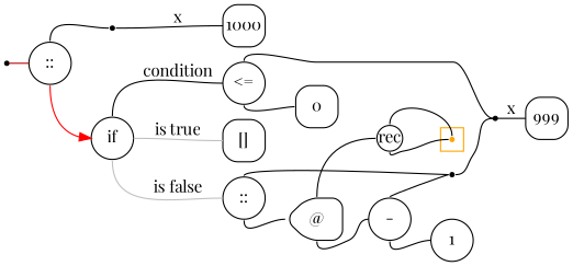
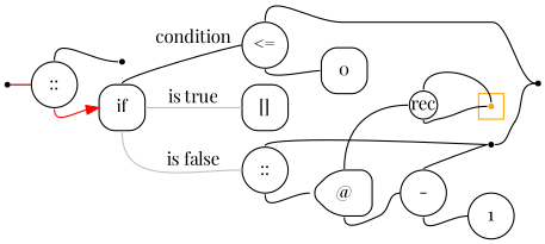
  digraph {
    fontname="Playfair Display"
    labeldistance=0
    nodesep=.175
    rankdir=LR
    ranksep=.175
    node [color="#000000" fixedsize=true fontname="Playfair Display" orientation=90 shape=circle style=rounded]
    edge [arrowhead=none arrowtail=none fontname="Playfair Display" headport=w tailport=n]
    ndcluster_nd117 [color=orange shape=point style=""]
    nd1 [shape=point color="" orientation="" style=""]
    n3 [label="::" orientation=""]
    n4 [label=" " shape=point color=""]
-   n5 [label=if orientation=""]
-   n6 [label=1000 shape=square]
+   n5 [label=if shape=square orientation=""]
    n7 [label="<=" orientation=""]
    n8 [label="[]" shape=square]
    n9 [label="::" orientation=""]
-   n10 [label=999 shape=square]
    n11 [height=.3 label=rec width=.3 orientation=""]
    n12 [label=0 shape=square]
    n13 [label=" " shape=point color=""]
    n14 [label="@" shape=house]
    n15 [label=" " shape=point color=""]
    n16 [label="-" orientation=""]
    n17 [label=1]
    subgraph cluster_1 {
      color=orange
      style=fill
      ndcluster_nd117
    }
    nd1 -> n3 [color="#b70000" tailport=e]
    n3 -> n4
    n3 -> n5 [arrowhead=normal color=red tailport=s]
-   n4 -> n6 [label=x tailport=e]
    n5 -> n7 [label=condition]
    n5 -> n8 [color=grey label="is true" tailport=e]
    n5 -> n9 [color=grey label="is false" tailport=s]
    n7 -> n12 [tailport=s]
    n7 -> n13
    n9 -> n14 [tailport=s]
    n9 -> n15
    n11 -> ndcluster_nd117 [dir=back headport=n]
    n11 -> ndcluster_nd117 [tailport=s]
-   n13 -> n10 [label=x tailport=e]
    n14 -> n11
    n14 -> n16 [tailport=s]
    n15 -> n13 [tailport=e]
    n16 -> n15
    n16 -> n17 [tailport=s]
  }
